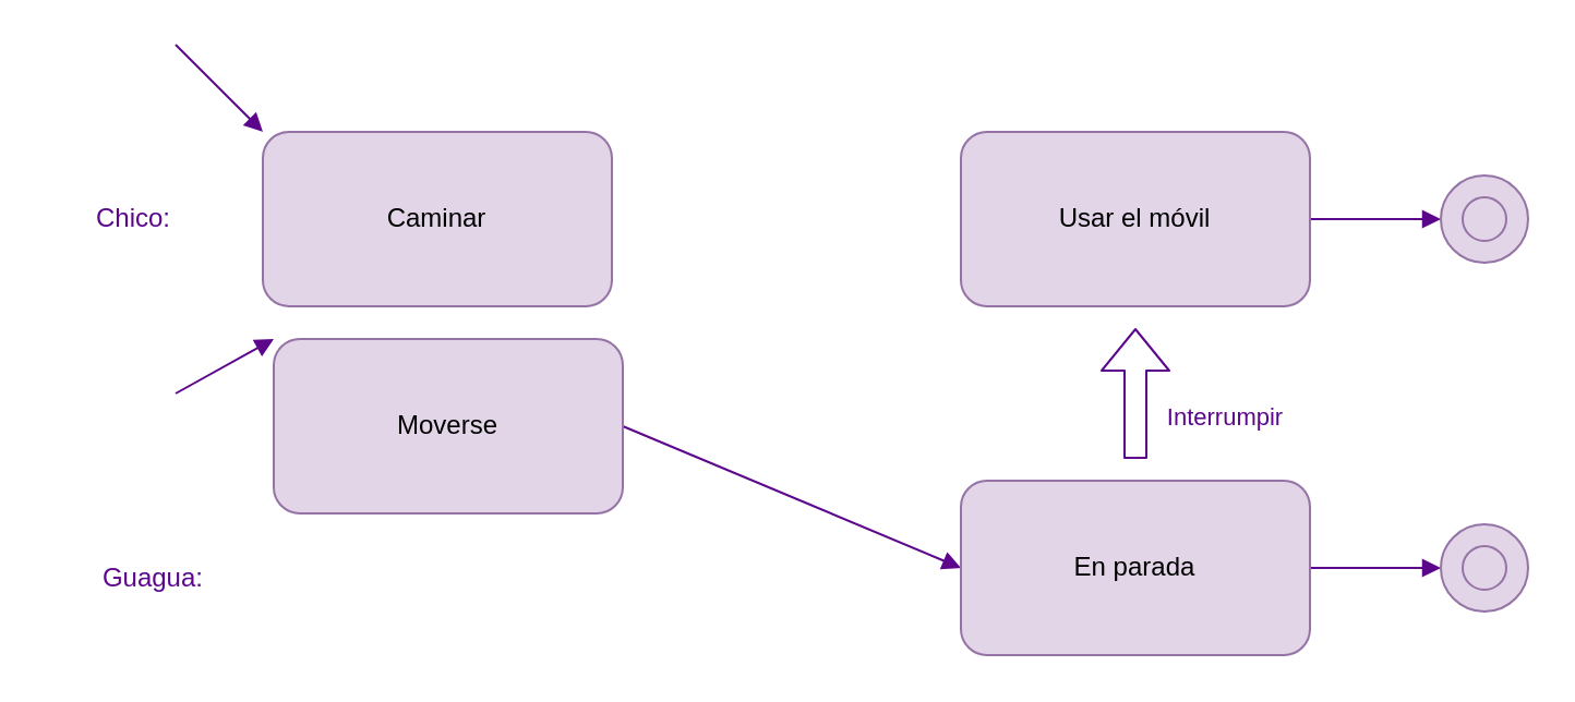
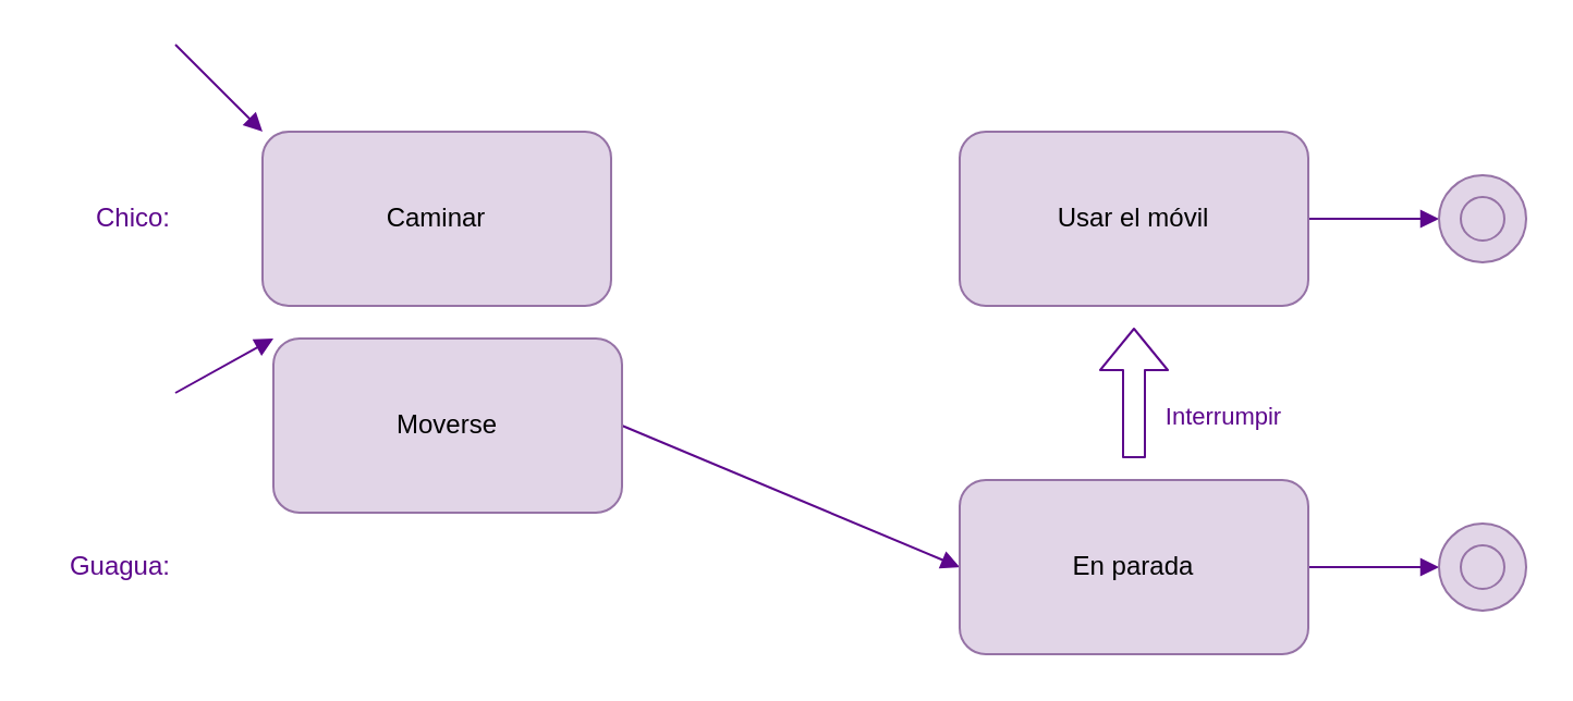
  <mxCell id="0" />
  <mxCell id="1" parent="0" />
  <mxCell id="2" style="edgeStyle=none;html=1;exitX=1;exitY=0.5;exitDx=0;exitDy=0;entryX=0;entryY=0.5;entryDx=0;entryDy=0;strokeColor=#5C068C;endArrow=block;endFill=1;" parent="1" source="3" target="6" edge="1"><mxGeometry relative="1" as="geometry" /></mxCell>
  <mxCell id="3" value="Usar el móvil" style="rounded=1;whiteSpace=wrap;html=1;fillColor=#e1d5e7;strokeColor=#9673a6;" parent="1" vertex="1"><mxGeometry x="440" y="60" width="160" height="80" as="geometry" /></mxCell>
  <mxCell id="4" value="Caminar" style="rounded=1;whiteSpace=wrap;html=1;fillColor=#e1d5e7;strokeColor=#9673a6;" parent="1" vertex="1"><mxGeometry x="120" y="60" width="160" height="80" as="geometry" /></mxCell>
  <mxCell id="5" value="" style="endArrow=block;html=1;strokeColor=#5C068C;entryX=0;entryY=0;entryDx=0;entryDy=0;endFill=1;" parent="1" target="4" edge="1"><mxGeometry width="50" height="50" relative="1" as="geometry"><mxPoint y="20" as="sourcePoint" x="80" /><mxPoint x="250" y="100" as="targetPoint" /></mxGeometry></mxCell>
  <mxCell id="6" value="" style="ellipse;whiteSpace=wrap;html=1;aspect=fixed;fillColor=#e1d5e7;strokeColor=#9673a6;" parent="1" vertex="1"><mxGeometry x="660" y="80" width="40" height="40" as="geometry" /></mxCell>
  <mxCell id="7" value="" style="ellipse;whiteSpace=wrap;html=1;aspect=fixed;fillColor=#e1d5e7;strokeColor=#9673a6;" parent="1" vertex="1"><mxGeometry x="670" y="90" width="20" height="20" as="geometry" /></mxCell>
  <mxCell id="8" style="edgeStyle=none;html=1;exitX=1;exitY=0.5;exitDx=0;exitDy=0;entryX=0;entryY=0.5;entryDx=0;entryDy=0;strokeColor=#5C068C;endArrow=block;endFill=1;" edge="1" parent="1" source="9" target="11"><mxGeometry relative="1" as="geometry" /></mxCell>
  <mxCell id="9" value="Moverse" style="rounded=1;whiteSpace=wrap;html=1;fillColor=#e1d5e7;strokeColor=#9673a6;" vertex="1" parent="1"><mxGeometry x="125" y="155" width="160" height="80" as="geometry" /></mxCell>
  <mxCell id="10" style="edgeStyle=none;html=1;exitX=1;exitY=0.5;exitDx=0;exitDy=0;entryX=0;entryY=0.5;entryDx=0;entryDy=0;strokeColor=#5C068C;endArrow=block;endFill=1;" edge="1" parent="1" source="11" target="13"><mxGeometry relative="1" as="geometry" /></mxCell>
  <mxCell id="11" value="En parada" style="rounded=1;whiteSpace=wrap;html=1;fillColor=#e1d5e7;strokeColor=#9673a6;" vertex="1" parent="1"><mxGeometry x="440" y="220" width="160" height="80" as="geometry" /></mxCell>
  <mxCell id="12" value="" style="endArrow=block;html=1;strokeColor=#5C068C;entryX=0;entryY=0;entryDx=0;entryDy=0;endFill=1;" edge="1" parent="1" target="9"><mxGeometry width="50" height="50" relative="1" as="geometry"><mxPoint y="180" as="sourcePoint" x="80" /><mxPoint x="130" y="70" as="targetPoint" /></mxGeometry></mxCell>
  <mxCell id="13" value="" style="ellipse;whiteSpace=wrap;html=1;aspect=fixed;fillColor=#e1d5e7;strokeColor=#9673a6;" vertex="1" parent="1"><mxGeometry x="660" y="240" width="40" height="40" as="geometry" /></mxCell>
  <mxCell id="14" value="" style="ellipse;whiteSpace=wrap;html=1;aspect=fixed;fillColor=#e1d5e7;strokeColor=#9673a6;" vertex="1" parent="1"><mxGeometry x="670" y="250" width="20" height="20" as="geometry" /></mxCell>
  <mxCell id="15" value="" style="shape=flexArrow;endArrow=classic;html=1;strokeColor=#5C068C;labelPosition=right;verticalLabelPosition=middle;align=left;verticalAlign=middle;" edge="1" parent="1"><mxGeometry width="50" height="50" relative="1" as="geometry"><mxPoint x="520" y="210" as="sourcePoint" /><mxPoint x="520" y="150" as="targetPoint" /></mxGeometry></mxCell>
  <mxCell id="16" value="Interrumpir" style="edgeLabel;html=1;align=center;verticalAlign=middle;resizable=0;points=[];fontColor=#5C068C;" vertex="1" connectable="0" parent="15"><mxGeometry x="-0.389" y="3" relative="1" as="geometry"><mxPoint x="43" y="-2" as="offset" /></mxGeometry></mxCell>
- <mxCell id="17" value="Guagua:" style="text;html=1;strokeColor=none;fillColor=none;align=right;verticalAlign=middle;whiteSpace=wrap;rounded=0;fontColor=#5C068C;" vertex="1" parent="1"><mxGeometry x="35" y="250" width="60" height="30" as="geometry" /></mxCell>
+ <mxCell id="17" value="Guagua:" style="text;html=1;strokeColor=none;fillColor=none;align=right;verticalAlign=middle;whiteSpace=wrap;rounded=0;fontColor=#5C068C;" vertex="1" parent="1"><mxGeometry x="20" y="245" width="60" height="30" as="geometry" /></mxCell>
  <mxCell id="18" value="Chico:" style="text;html=1;strokeColor=none;fillColor=none;align=right;verticalAlign=middle;whiteSpace=wrap;rounded=0;fontColor=#5C068C;" vertex="1" parent="1"><mxGeometry x="20" y="85" width="60" height="30" as="geometry" /></mxCell>
